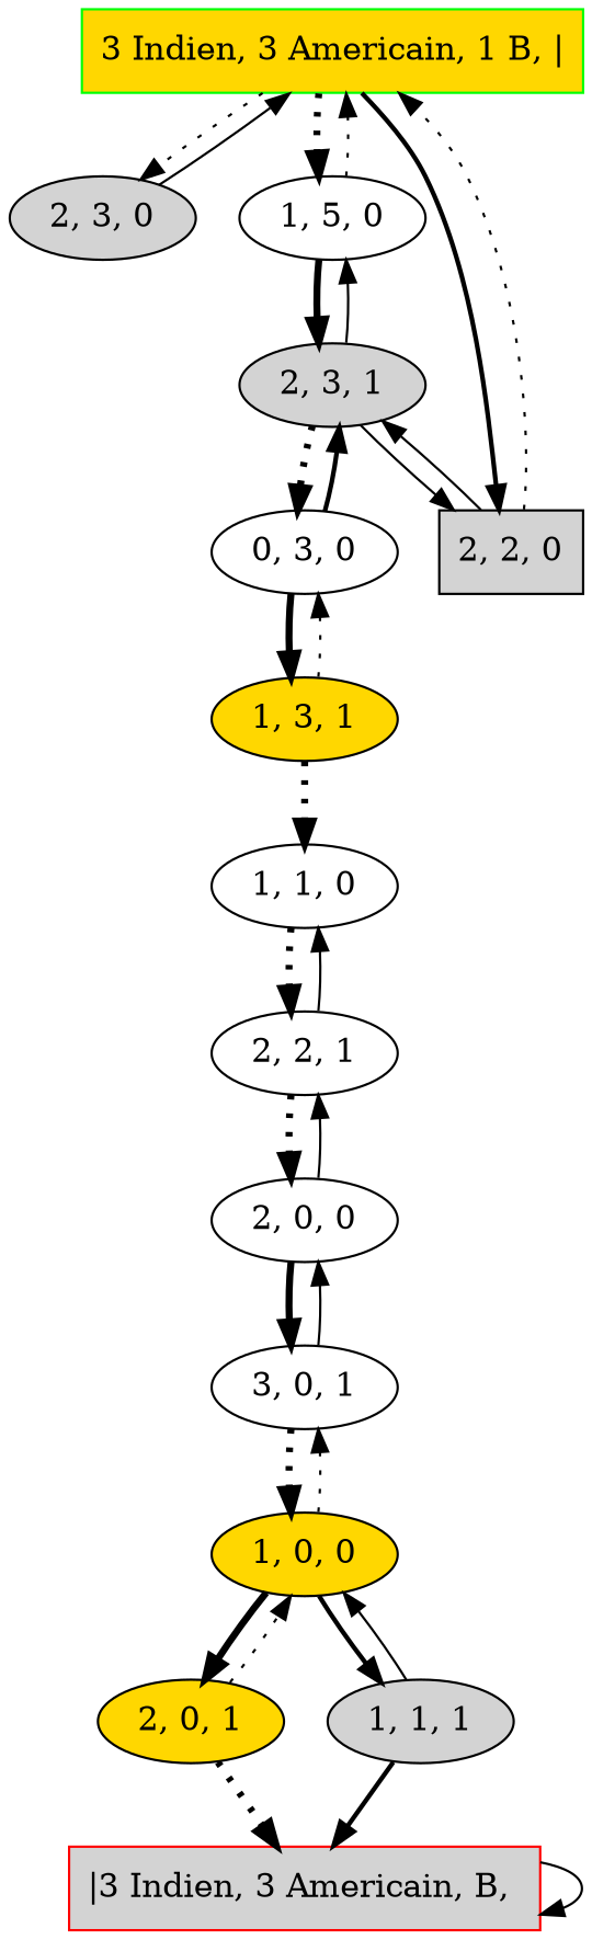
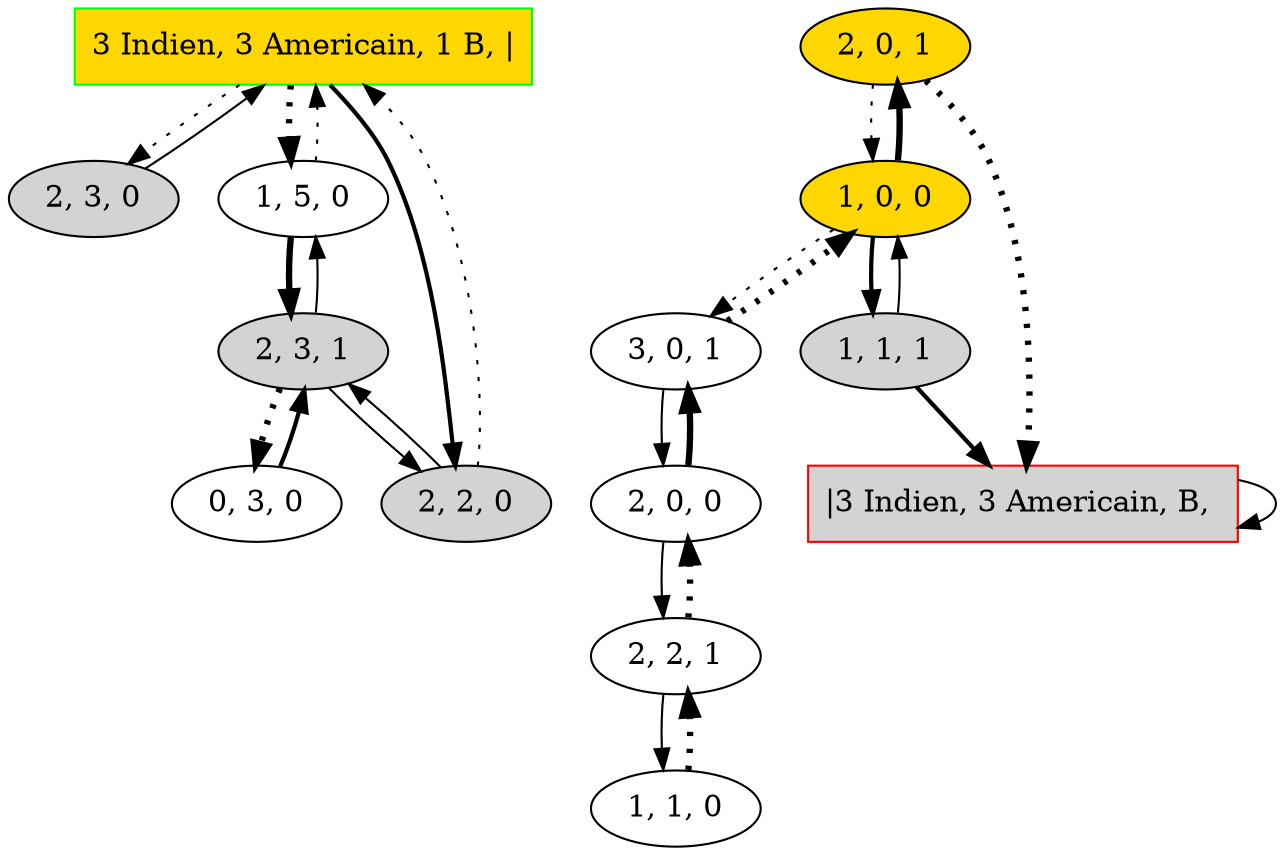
  digraph {
    node [fillcolor=white style=filled]
    edge [style=dotted]
    n1 [color=green fillcolor=gold label="3 Indien, 3 Americain, 1 B, |" shape=box]
    "2, 3, 0" [fillcolor=lightgrey]
    n3 [label="1, 5, 0"]
-   "2, 2, 0" [fillcolor=lightgrey shape=box]
+   "2, 2, 0" [fillcolor=lightgrey]
    "2, 3, 1" [fillcolor=lightgrey]
    n6 [color=red fillcolor=lightgrey label="|3 Indien, 3 Americain, B, " shape=box]
    "0, 3, 0"
-   "1, 3, 1" [fillcolor=gold]
    "1, 1, 0"
    "2, 2, 1"
    "2, 0, 0"
    "3, 0, 1"
    "1, 0, 0" [fillcolor=gold]
    "2, 0, 1" [fillcolor=gold]
    "1, 1, 1" [fillcolor=lightgrey]
    n1 -> "2, 3, 0"
    n1 -> n3 [penwidth=3]
    n1 -> "2, 2, 0" [style=bold]
    "2, 3, 0" -> n1 [style=solid]
    n3 -> n1
    n3 -> "2, 3, 1" [penwidth=3 style=bold]
    "2, 2, 0" -> n1
    "2, 2, 0" -> "2, 3, 1" [style=solid]
    "2, 3, 1" -> n3 [style=solid]
    "2, 3, 1" -> "2, 2, 0" [style=solid]
    "2, 3, 1" -> "0, 3, 0" [penwidth=3]
    n6 -> n6 [style=solid]
    "0, 3, 0" -> "2, 3, 1" [style=bold]
-   "0, 3, 0" -> "1, 3, 1" [penwidth=3 style=bold]
-   "1, 3, 1" -> "0, 3, 0"
-   "1, 3, 1" -> "1, 1, 0" [penwidth=3]
    "1, 1, 0" -> "2, 2, 1" [penwidth=3]
    "2, 2, 1" -> "1, 1, 0" [style=solid]
    "2, 2, 1" -> "2, 0, 0" [penwidth=3]
    "2, 0, 0" -> "2, 2, 1" [style=solid]
    "2, 0, 0" -> "3, 0, 1" [penwidth=3 style=bold]
    "3, 0, 1" -> "2, 0, 0" [style=solid]
    "3, 0, 1" -> "1, 0, 0" [penwidth=3]
    "1, 0, 0" -> "3, 0, 1"
    "1, 0, 0" -> "2, 0, 1" [penwidth=3 style=solid]
    "1, 0, 0" -> "1, 1, 1" [style=bold]
    "2, 0, 1" -> n6 [penwidth=3]
    "2, 0, 1" -> "1, 0, 0"
    "1, 1, 1" -> n6 [style=bold]
    "1, 1, 1" -> "1, 0, 0" [style=solid]
  }
